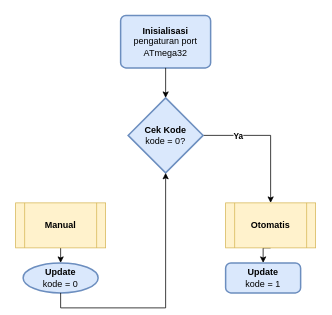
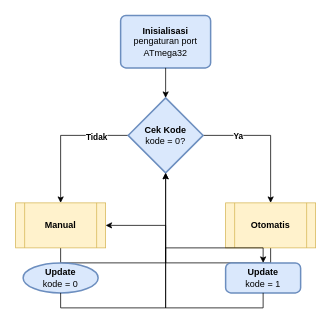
  <mxCell id="0" />
  <mxCell id="1" parent="0" />
  <mxCell id="2" value="&lt;b&gt;Inisialisasi&lt;br&gt;&lt;/b&gt;pengaturan port ATmega32" style="rounded=1;whiteSpace=wrap;html=1;absoluteArcSize=1;arcSize=14;strokeWidth=2;fillColor=#dae8fc;strokeColor=#6c8ebf;" parent="1" vertex="1"><mxGeometry x="160" y="20" width="120" height="70" as="geometry" /></mxCell>
  <mxCell id="3" style="edgeStyle=orthogonalEdgeStyle;rounded=0;orthogonalLoop=1;jettySize=auto;html=1;exitX=1;exitY=0.5;exitDx=0;exitDy=0;exitPerimeter=0;entryX=0.5;entryY=0;entryDx=0;entryDy=0;" parent="1" source="7" target="9" edge="1"><mxGeometry relative="1" as="geometry" /></mxCell>
  <mxCell id="4" value="&lt;b&gt;Ya&lt;/b&gt;" style="edgeLabel;html=1;align=center;verticalAlign=middle;resizable=0;points=[];" parent="3" vertex="1" connectable="0"><mxGeometry x="-0.489" relative="1" as="geometry"><mxPoint as="offset" /></mxGeometry></mxCell>
+ <mxCell id="5" style="edgeStyle=orthogonalEdgeStyle;rounded=0;orthogonalLoop=1;jettySize=auto;html=1;exitX=0;exitY=0.5;exitDx=0;exitDy=0;exitPerimeter=0;entryX=0.5;entryY=0;entryDx=0;entryDy=0;" parent="1" source="7" target="12" edge="1"><mxGeometry relative="1" as="geometry" /></mxCell>
+ <mxCell id="6" value="&lt;b&gt;Tidak&lt;/b&gt;" style="edgeLabel;html=1;align=center;verticalAlign=middle;resizable=0;points=[];" parent="5" vertex="1" connectable="0"><mxGeometry x="-0.522" y="2" relative="1" as="geometry"><mxPoint as="offset" /></mxGeometry></mxCell>
  <mxCell id="7" value="&lt;div&gt;&lt;b&gt;Cek Kode&lt;/b&gt;&lt;/div&gt;&lt;div&gt;kode = 0?&lt;br&gt;&lt;/div&gt;" style="strokeWidth=2;html=1;shape=mxgraph.flowchart.decision;whiteSpace=wrap;fillColor=#dae8fc;strokeColor=#6c8ebf;" parent="1" vertex="1"><mxGeometry x="170" y="130" width="100" height="100" as="geometry" /></mxCell>
- <mxCell id="8" style="edgeStyle=orthogonalEdgeStyle;rounded=0;orthogonalLoop=1;jettySize=auto;html=1;exitX=0.5;exitY=1;exitDx=0;exitDy=0;entryX=0.5;entryY=0;entryDx=0;entryDy=0;" parent="1" source="9" target="10" edge="1"><mxGeometry relative="1" as="geometry" /></mxCell>
+ <mxCell id="8" style="edgeStyle=orthogonalEdgeStyle;rounded=0;orthogonalLoop=1;jettySize=auto;html=1;exitX=0.5;exitY=1;exitDx=0;exitDy=0;" parent="1" source="9" target="12" edge="1"><mxGeometry relative="1" as="geometry" /></mxCell>
  <mxCell id="9" value="&lt;b&gt;Otomatis&lt;/b&gt;" style="shape=process;whiteSpace=wrap;html=1;backgroundOutline=1;fillColor=#fff2cc;strokeColor=#d6b656;" parent="1" vertex="1"><mxGeometry x="300" y="270" width="120" height="60" as="geometry" /></mxCell>
  <mxCell id="10" value="&lt;div&gt;&lt;b&gt;Update&lt;/b&gt;&lt;/div&gt;&lt;div&gt;kode = 1&lt;br&gt;&lt;/div&gt;" style="rounded=1;whiteSpace=wrap;html=1;absoluteArcSize=1;arcSize=14;strokeWidth=2;fillColor=#dae8fc;strokeColor=#6c8ebf;" parent="1" vertex="1"><mxGeometry x="300" y="350" width="100" height="40" as="geometry" /></mxCell>
- <mxCell id="11" style="edgeStyle=orthogonalEdgeStyle;rounded=0;orthogonalLoop=1;jettySize=auto;html=1;exitX=0.5;exitY=1;exitDx=0;exitDy=0;entryX=0.5;entryY=0;entryDx=0;entryDy=0;" parent="1" source="12" target="13" edge="1"><mxGeometry relative="1" as="geometry" /></mxCell>
+ <mxCell id="11" style="edgeStyle=orthogonalEdgeStyle;rounded=0;orthogonalLoop=1;jettySize=auto;html=1;exitX=0.5;exitY=1;exitDx=0;exitDy=0;" parent="1" source="12" target="10" edge="1"><mxGeometry relative="1" as="geometry" /></mxCell>
  <mxCell id="12" value="&lt;b&gt;Manual&lt;/b&gt;" style="shape=process;whiteSpace=wrap;html=1;backgroundOutline=1;fillColor=#fff2cc;strokeColor=#d6b656;" parent="1" vertex="1"><mxGeometry x="20" y="270" width="120" height="60" as="geometry" /></mxCell>
  <mxCell id="13" value="&lt;div&gt;&lt;b&gt;Update&lt;/b&gt;&lt;/div&gt;&lt;div&gt;kode = 0&lt;br&gt;&lt;/div&gt;" style="ellipse;whiteSpace=wrap;html=1;absoluteArcSize=1;arcSize=14;strokeWidth=2;fillColor=#dae8fc;strokeColor=#6c8ebf;" parent="1" vertex="1"><mxGeometry x="30" y="350" width="100" height="40" as="geometry" /></mxCell>
  <mxCell id="14" style="edgeStyle=orthogonalEdgeStyle;rounded=0;orthogonalLoop=1;jettySize=auto;html=1;exitX=0.5;exitY=1;exitDx=0;exitDy=0;entryX=0.5;entryY=0;entryDx=0;entryDy=0;entryPerimeter=0;" parent="1" source="2" target="7" edge="1"><mxGeometry relative="1" as="geometry" /></mxCell>
  <mxCell id="15" style="edgeStyle=orthogonalEdgeStyle;rounded=0;orthogonalLoop=1;jettySize=auto;html=1;exitX=0.5;exitY=1;exitDx=0;exitDy=0;entryX=0.5;entryY=1;entryDx=0;entryDy=0;entryPerimeter=0;" parent="1" source="13" target="7" edge="1"><mxGeometry relative="1" as="geometry" /></mxCell>
+ <mxCell id="16" style="edgeStyle=orthogonalEdgeStyle;rounded=0;orthogonalLoop=1;jettySize=auto;html=1;exitX=0.5;exitY=1;exitDx=0;exitDy=0;entryX=0.5;entryY=1;entryDx=0;entryDy=0;entryPerimeter=0;" parent="1" source="10" target="7" edge="1"><mxGeometry relative="1" as="geometry" /></mxCell>
  <mxCell id="17" value="&lt;div&gt;&lt;br&gt;&lt;/div&gt;&lt;div&gt;&lt;br&gt;&lt;/div&gt;" style="text;html=1;align=center;verticalAlign=middle;resizable=0;points=[];autosize=1;strokeColor=none;fillColor=none;" vertex="1" parent="1"><mxGeometry x="330" y="83" width="20" height="40" as="geometry" /></mxCell>
